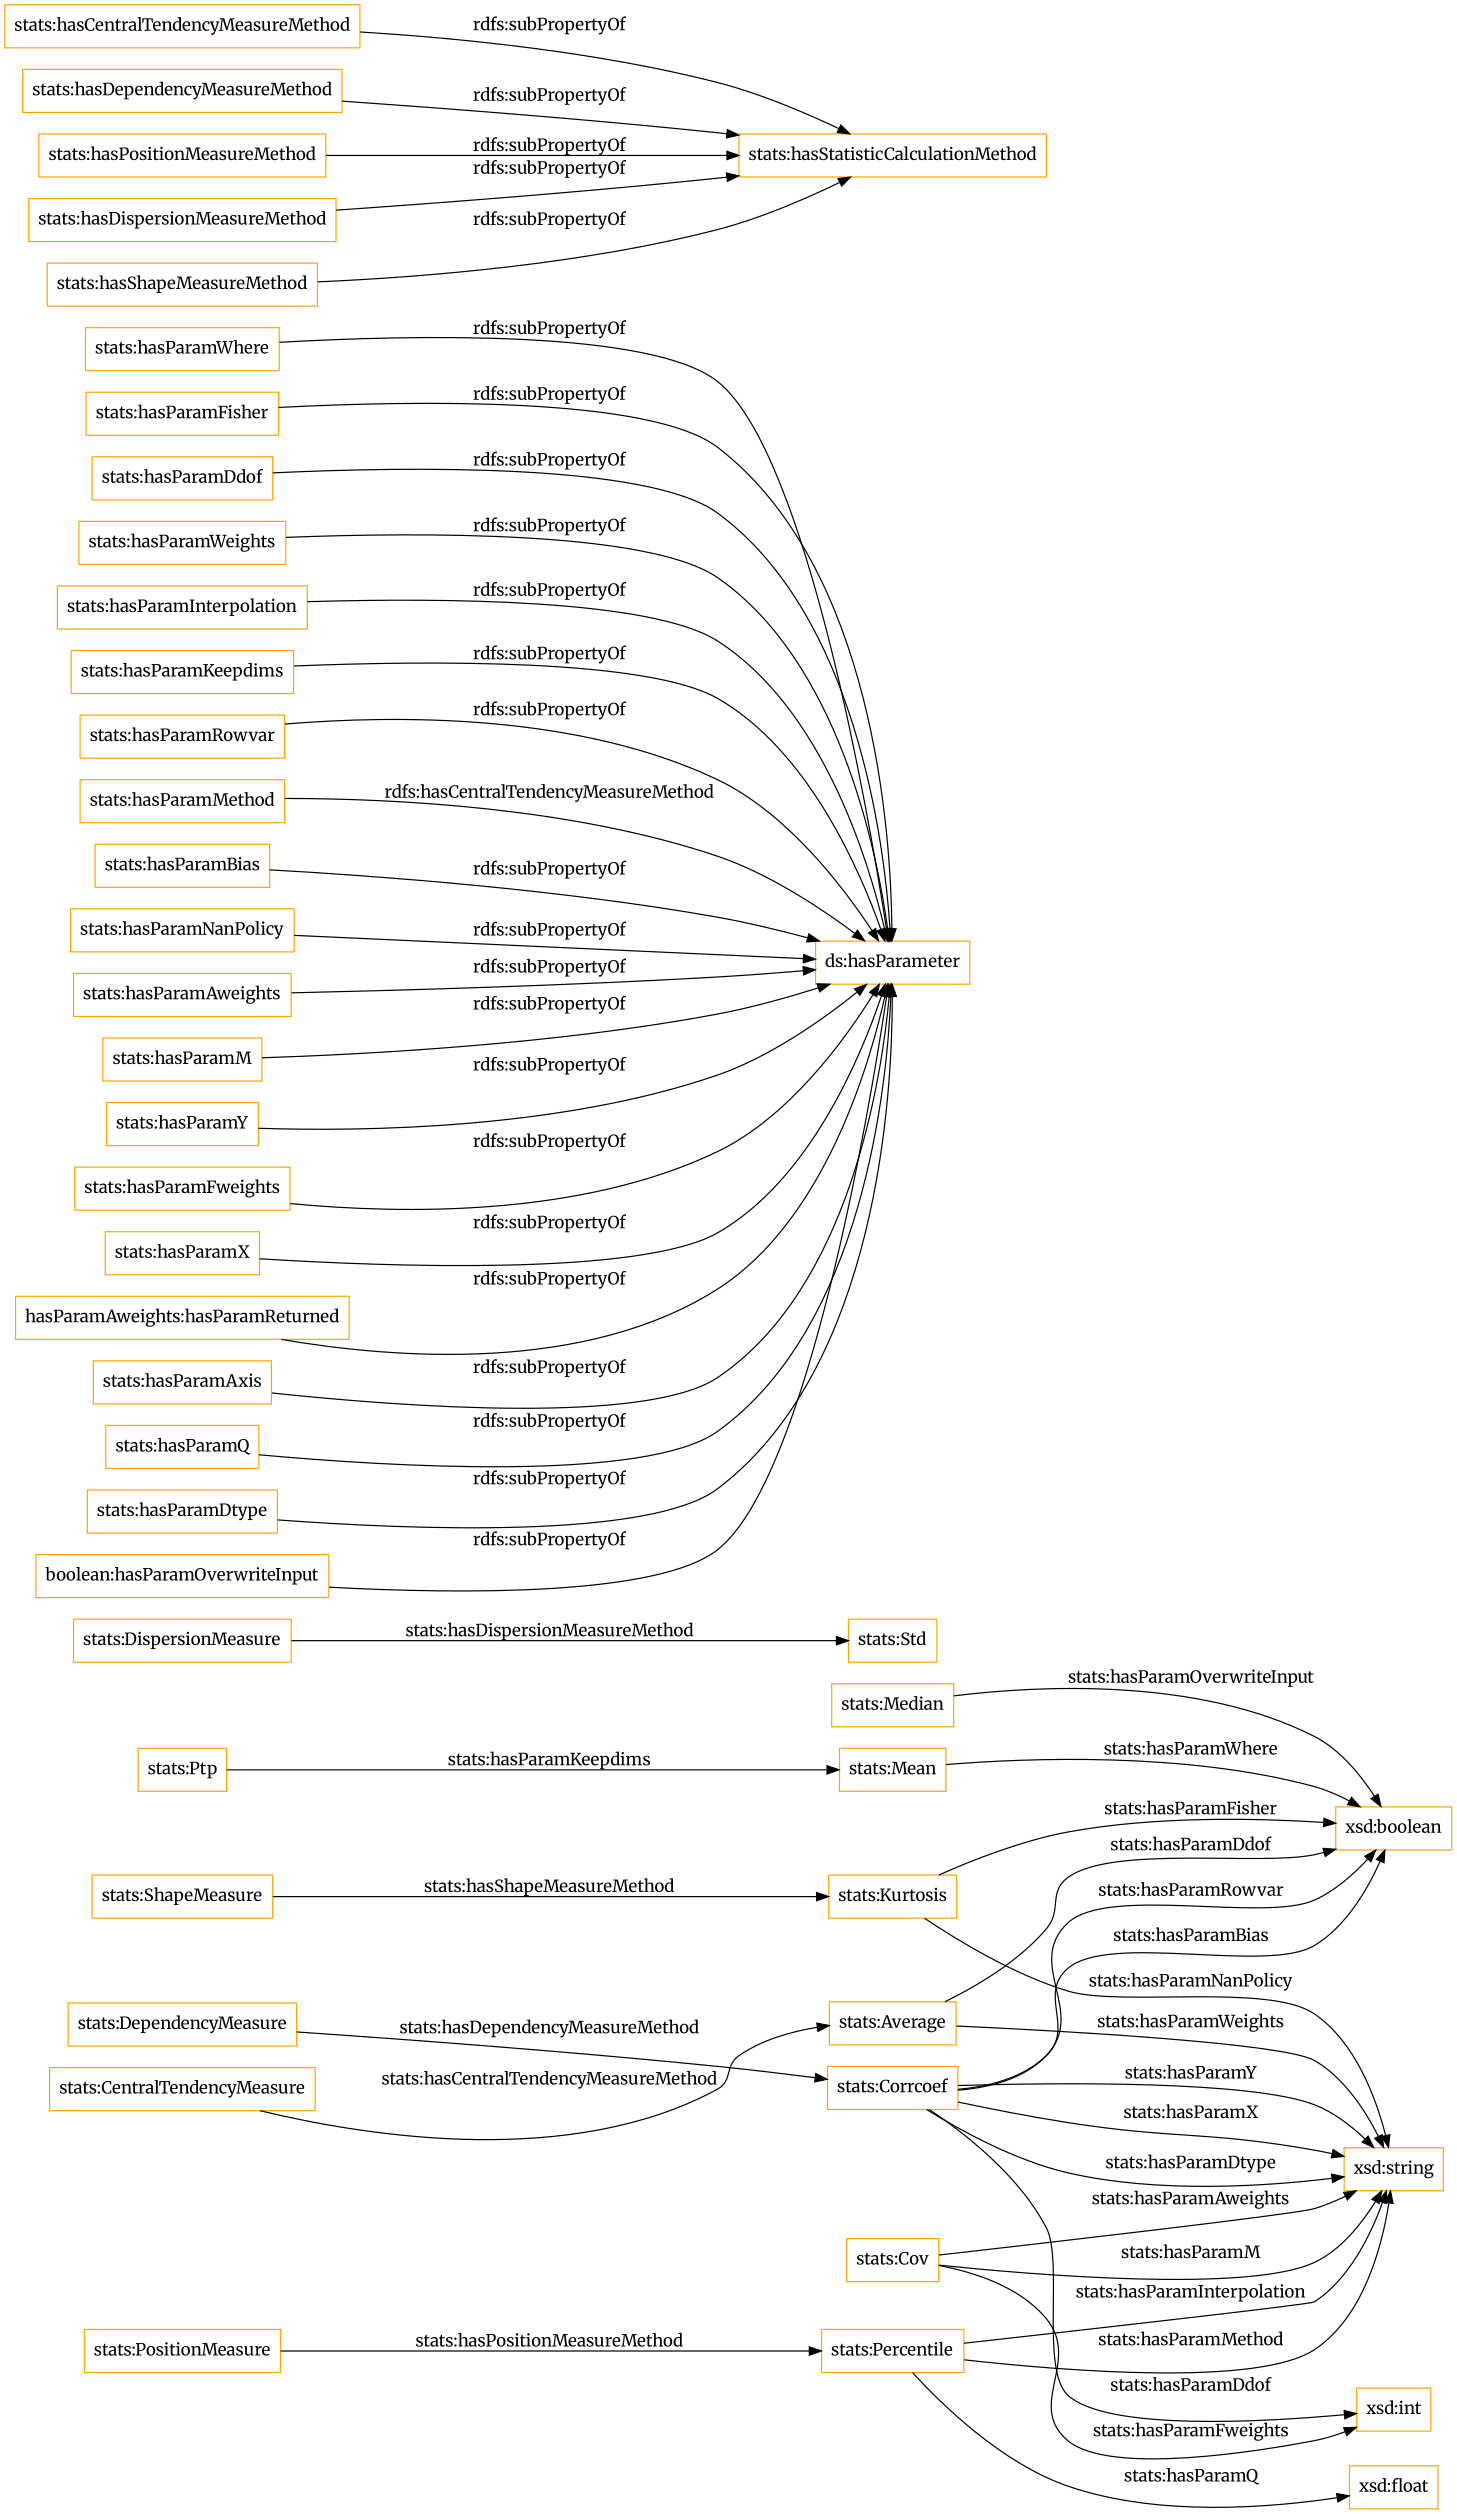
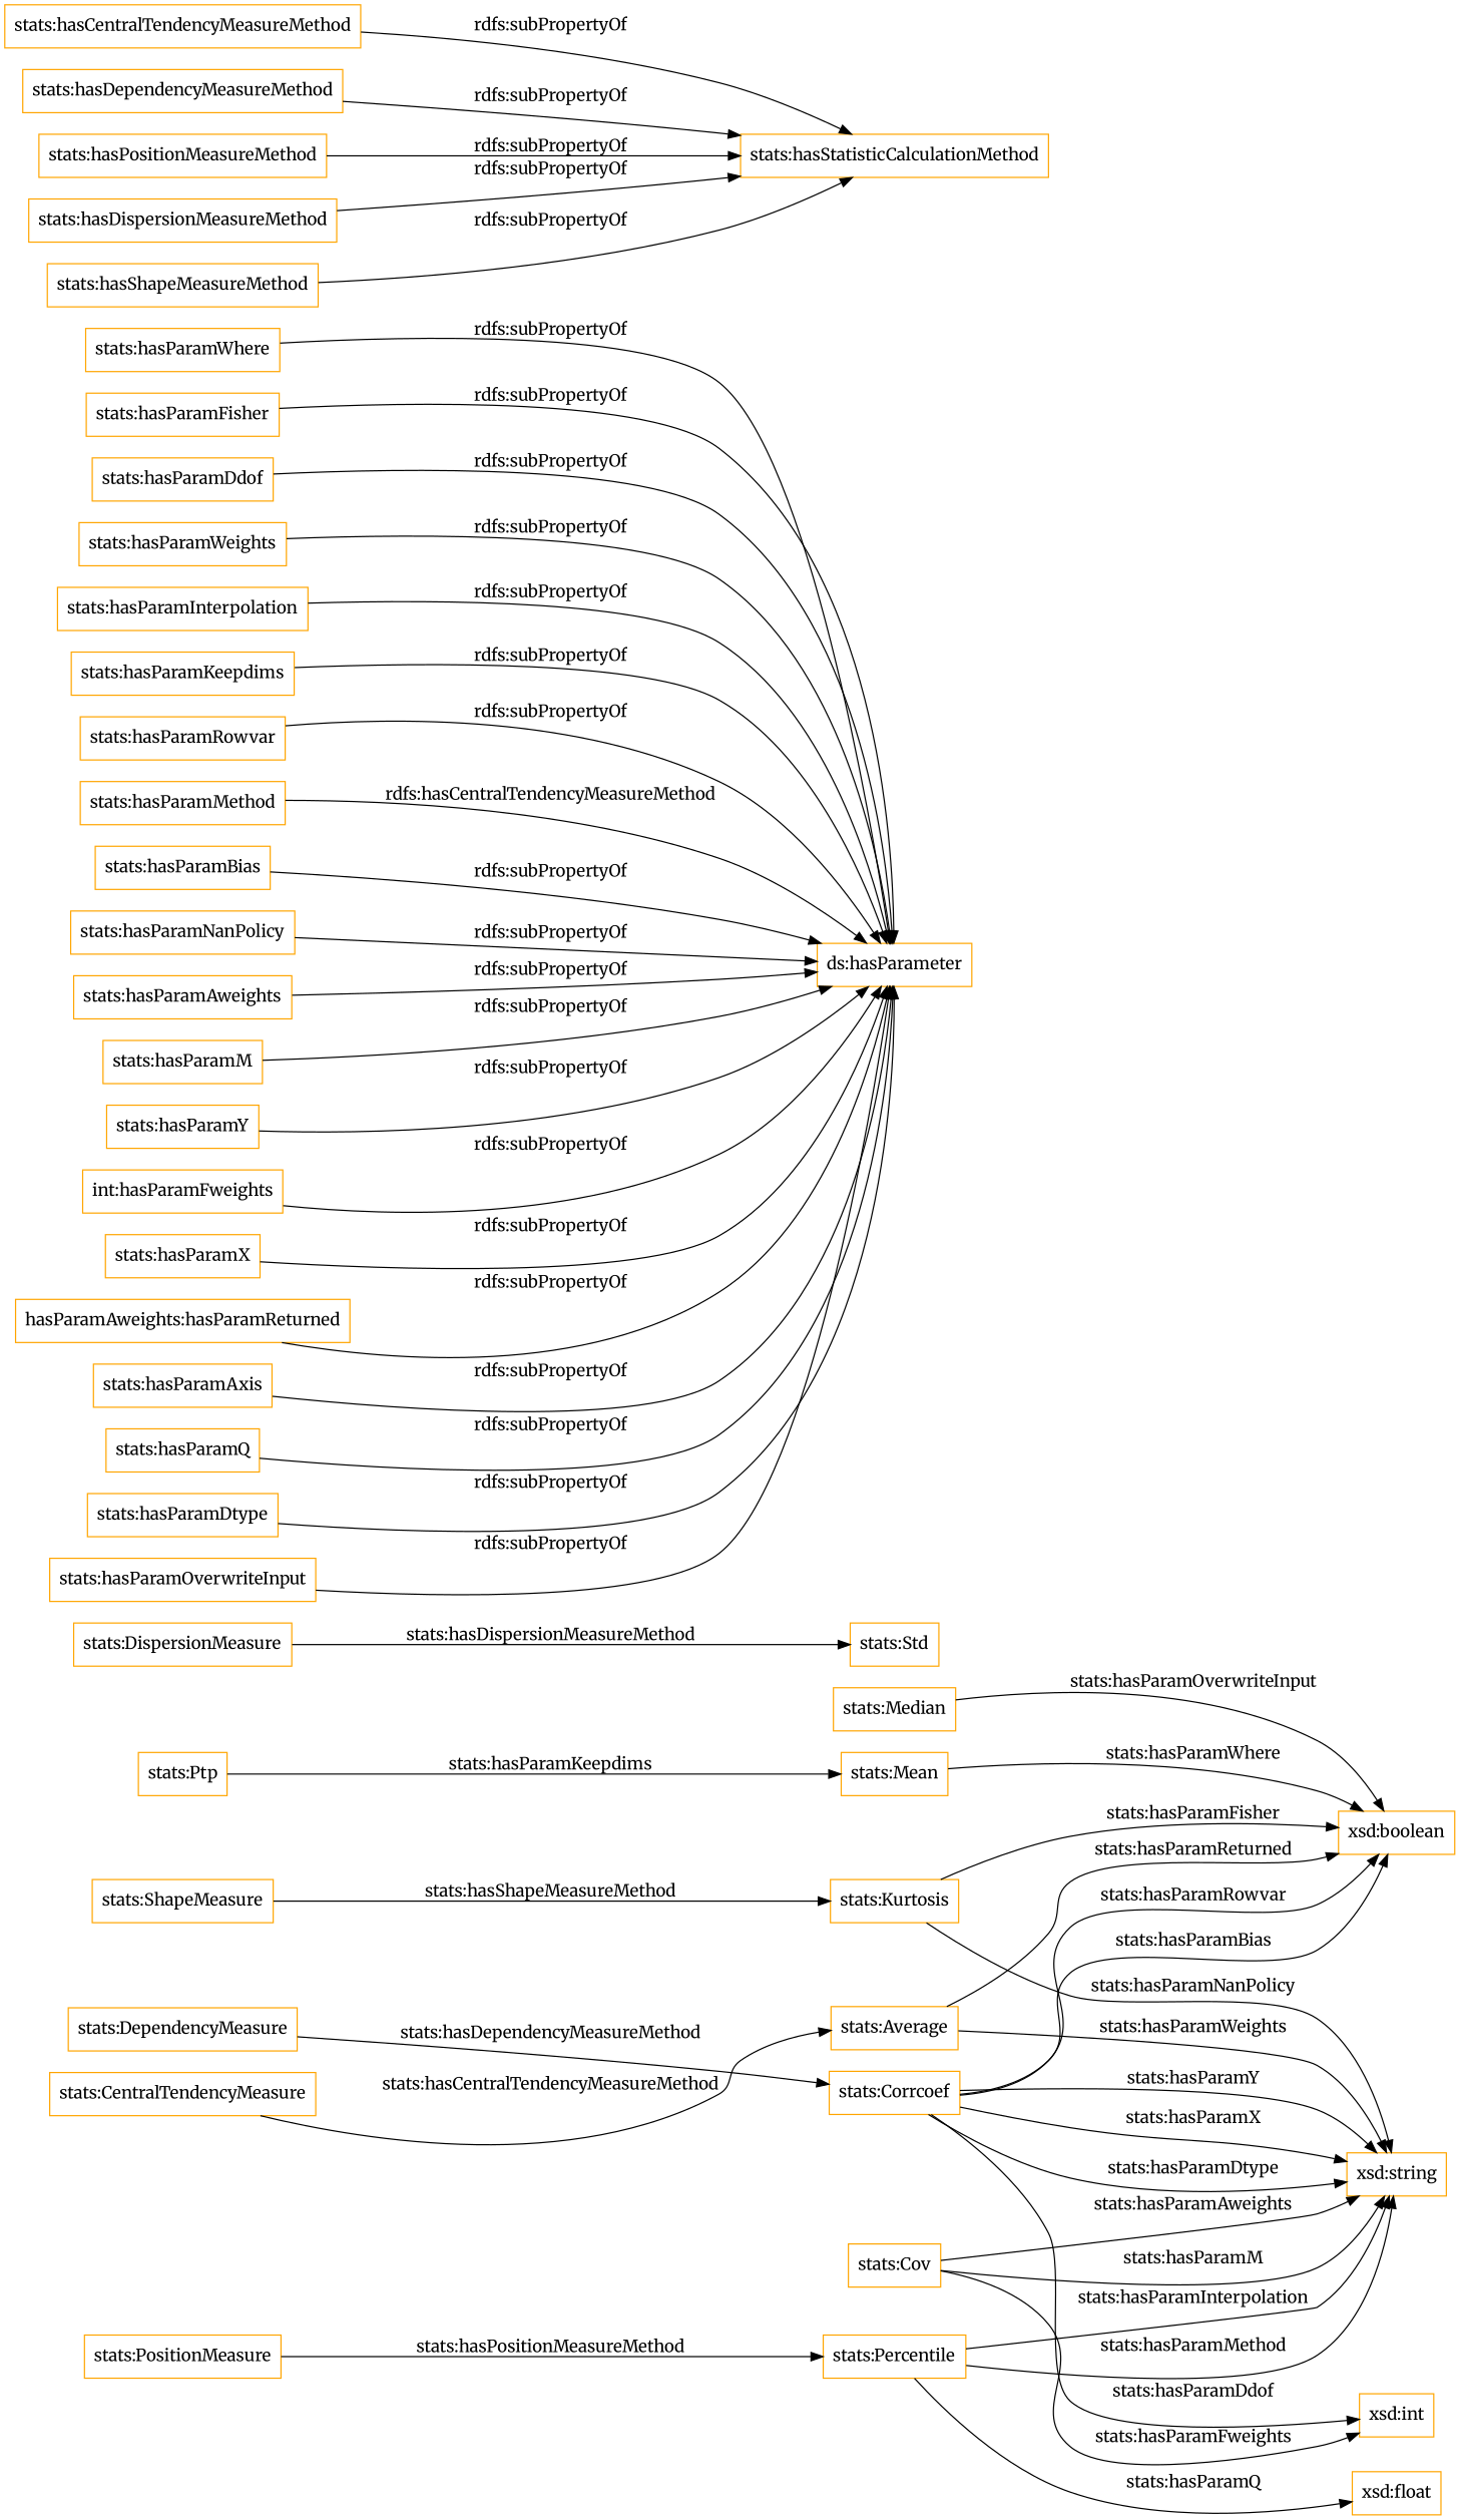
  digraph {
    fontname=Merriweather
    rankdir=LR
    node [color=orange fontname=Merriweather shape=rectangle]
    edge [fontname=Merriweather]
    "stats:Median"
    "xsd:boolean"
    "stats:Kurtosis"
    "xsd:string"
    "stats:ShapeMeasure"
    "stats:Percentile"
    "xsd:float"
    "stats:CentralTendencyMeasure"
    "stats:Average"
    "stats:Corrcoef"
    "xsd:int"
    "stats:Ptp"
    "stats:Mean"
    "stats:DependencyMeasure"
    "stats:Cov"
    "stats:DispersionMeasure"
    "stats:Std"
    "stats:PositionMeasure"
    "stats:hasParamWhere"
    "ds:hasParameter"
    "stats:hasCentralTendencyMeasureMethod"
    "stats:hasStatisticCalculationMethod"
    "stats:hasDependencyMeasureMethod"
    "stats:hasParamFisher"
    "stats:hasParamDdof"
    "stats:hasParamWeights"
    "stats:hasPositionMeasureMethod"
    "stats:hasParamInterpolation"
    "stats:hasParamKeepdims"
    "stats:hasParamRowvar"
    "stats:hasParamMethod"
    "stats:hasParamBias"
    "stats:hasParamNanPolicy"
    "stats:hasDispersionMeasureMethod"
    "stats:hasParamAweights"
    "stats:hasParamM"
    "stats:hasParamY"
-   "stats:hasParamFweights"
+   "stats:hasParamFweights" [label="int:hasParamFweights"]
    "stats:hasParamX"
    "stats:hasShapeMeasureMethod"
    n41 [label="hasParamAweights:hasParamReturned"]
    "stats:hasParamAxis"
    "stats:hasParamQ"
    "stats:hasParamDtype"
-   "stats:hasParamOverwriteInput" [label="boolean:hasParamOverwriteInput"]
+   "stats:hasParamOverwriteInput"
    "stats:Median" -> "xsd:boolean" [label="stats:hasParamOverwriteInput"]
    "stats:Kurtosis" -> "xsd:boolean" [label="stats:hasParamFisher"]
    "stats:Kurtosis" -> "xsd:string" [label="stats:hasParamNanPolicy"]
    "stats:ShapeMeasure" -> "stats:Kurtosis" [label="stats:hasShapeMeasureMethod"]
    "stats:Percentile" -> "xsd:string" [label="stats:hasParamMethod"]
    "stats:Percentile" -> "xsd:string" [label="stats:hasParamInterpolation"]
    "stats:Percentile" -> "xsd:float" [label="stats:hasParamQ"]
    "stats:CentralTendencyMeasure" -> "stats:Average" [label="stats:hasCentralTendencyMeasureMethod"]
-   "stats:Average" -> "xsd:boolean" [label="stats:hasParamDdof"]
+   "stats:Average" -> "xsd:boolean" [label="stats:hasParamReturned"]
    "stats:Average" -> "xsd:string" [label="stats:hasParamWeights"]
    "stats:Corrcoef" -> "xsd:boolean" [label="stats:hasParamRowvar"]
    "stats:Corrcoef" -> "xsd:boolean" [label="stats:hasParamBias"]
    "stats:Corrcoef" -> "xsd:string" [label="stats:hasParamX"]
    "stats:Corrcoef" -> "xsd:string" [label="stats:hasParamDtype"]
    "stats:Corrcoef" -> "xsd:string" [label="stats:hasParamY"]
    "stats:Corrcoef" -> "xsd:int" [label="stats:hasParamDdof"]
    "stats:Ptp" -> "stats:Mean" [label="stats:hasParamKeepdims"]
    "stats:Mean" -> "xsd:boolean" [label="stats:hasParamWhere"]
    "stats:DependencyMeasure" -> "stats:Corrcoef" [label="stats:hasDependencyMeasureMethod"]
    "stats:Cov" -> "xsd:string" [label="stats:hasParamAweights"]
    "stats:Cov" -> "xsd:string" [label="stats:hasParamM"]
    "stats:Cov" -> "xsd:int" [label="stats:hasParamFweights"]
    "stats:DispersionMeasure" -> "stats:Std" [label="stats:hasDispersionMeasureMethod"]
    "stats:PositionMeasure" -> "stats:Percentile" [label="stats:hasPositionMeasureMethod"]
    "stats:hasParamWhere" -> "ds:hasParameter" [label="rdfs:subPropertyOf"]
    "stats:hasCentralTendencyMeasureMethod" -> "stats:hasStatisticCalculationMethod" [label="rdfs:subPropertyOf"]
    "stats:hasDependencyMeasureMethod" -> "stats:hasStatisticCalculationMethod" [label="rdfs:subPropertyOf"]
    "stats:hasParamFisher" -> "ds:hasParameter" [label="rdfs:subPropertyOf"]
    "stats:hasParamDdof" -> "ds:hasParameter" [label="rdfs:subPropertyOf"]
    "stats:hasParamWeights" -> "ds:hasParameter" [label="rdfs:subPropertyOf"]
    "stats:hasPositionMeasureMethod" -> "stats:hasStatisticCalculationMethod" [label="rdfs:subPropertyOf"]
    "stats:hasParamInterpolation" -> "ds:hasParameter" [label="rdfs:subPropertyOf"]
    "stats:hasParamKeepdims" -> "ds:hasParameter" [label="rdfs:subPropertyOf"]
    "stats:hasParamRowvar" -> "ds:hasParameter" [label="rdfs:subPropertyOf"]
    "stats:hasParamMethod" -> "ds:hasParameter" [label="rdfs:hasCentralTendencyMeasureMethod"]
    "stats:hasParamBias" -> "ds:hasParameter" [label="rdfs:subPropertyOf"]
    "stats:hasParamNanPolicy" -> "ds:hasParameter" [label="rdfs:subPropertyOf"]
    "stats:hasDispersionMeasureMethod" -> "stats:hasStatisticCalculationMethod" [label="rdfs:subPropertyOf"]
    "stats:hasParamAweights" -> "ds:hasParameter" [label="rdfs:subPropertyOf"]
    "stats:hasParamM" -> "ds:hasParameter" [label="rdfs:subPropertyOf"]
    "stats:hasParamY" -> "ds:hasParameter" [label="rdfs:subPropertyOf"]
    "stats:hasParamFweights" -> "ds:hasParameter" [label="rdfs:subPropertyOf"]
    "stats:hasParamX" -> "ds:hasParameter" [label="rdfs:subPropertyOf"]
    "stats:hasShapeMeasureMethod" -> "stats:hasStatisticCalculationMethod" [label="rdfs:subPropertyOf"]
    n41 -> "ds:hasParameter" [label="rdfs:subPropertyOf"]
    "stats:hasParamAxis" -> "ds:hasParameter" [label="rdfs:subPropertyOf"]
    "stats:hasParamQ" -> "ds:hasParameter" [label="rdfs:subPropertyOf"]
    "stats:hasParamDtype" -> "ds:hasParameter" [label="rdfs:subPropertyOf"]
    "stats:hasParamOverwriteInput" -> "ds:hasParameter" [label="rdfs:subPropertyOf"]
  }
